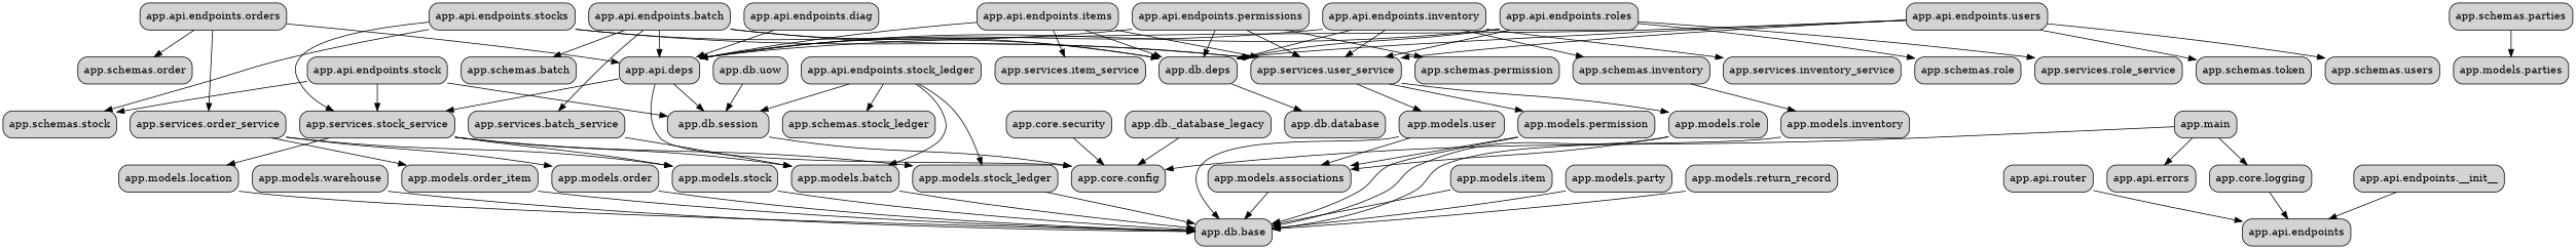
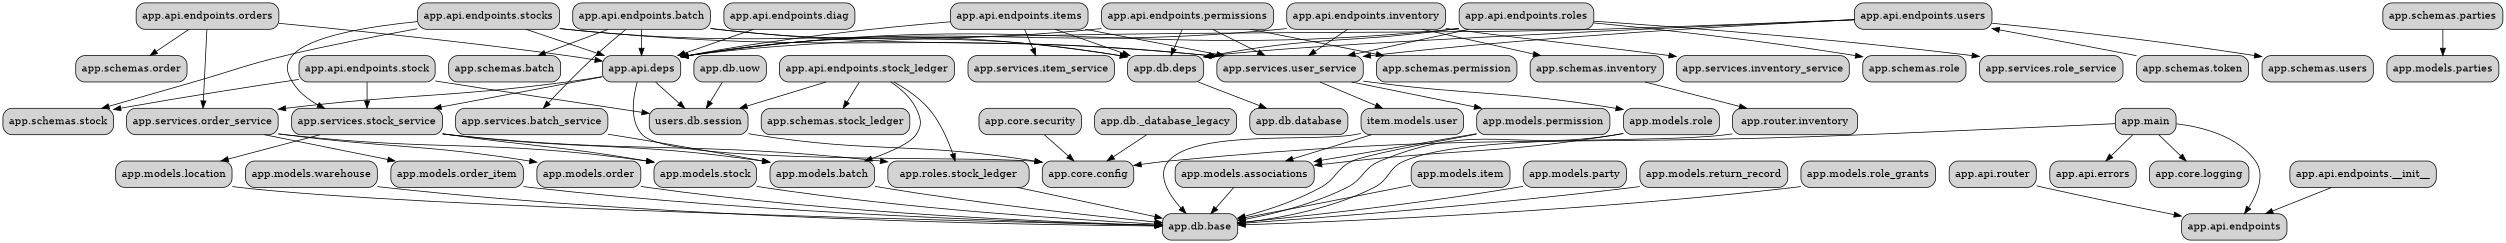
  digraph {
    node [fillcolor=lightgrey shape=box style="rounded,filled"]
    "app.api.deps"
    "app.core.config"
-   "app.db.session"
+   "app.db.session" [label="users.db.session"]
    "app.services.order_service"
    "app.services.stock_service"
    "app.models.order"
    "app.models.order_item"
    "app.models.stock"
    "app.models.batch"
-   "app.models.stock_ledger"
+   "app.models.stock_ledger" [label="app.roles.stock_ledger"]
    "app.models.location"
    "app.db.base"
    "app.api.endpoints.__init__"
    "app.api.endpoints"
    "app.api.endpoints.batch"
    "app.db.deps"
    "app.schemas.batch"
    "app.services.batch_service"
    "app.services.user_service"
    "app.db.database"
    "app.models.permission"
    "app.models.role"
-   "app.models.user"
+   "app.models.user" [label="item.models.user"]
    "app.models.associations"
    "app.api.endpoints.diag"
    "app.api.endpoints.inventory"
    "app.schemas.inventory"
    "app.services.inventory_service"
-   "app.models.inventory"
+   "app.models.inventory" [label="app.router.inventory"]
    "app.api.endpoints.items"
    "app.services.item_service"
    "app.api.endpoints.orders"
    "app.schemas.order"
    "app.api.endpoints.permissions"
    "app.schemas.permission"
    "app.api.endpoints.roles"
    "app.schemas.role"
    "app.services.role_service"
    "app.api.endpoints.stock"
    "app.schemas.stock"
    "app.api.endpoints.stock_ledger"
    "app.schemas.stock_ledger"
    "app.api.endpoints.stocks"
    "app.api.endpoints.users"
    "app.schemas.token"
    "app.schemas.users"
    "app.api.router"
    "app.core.security"
    "app.db._database_legacy"
    "app.db.uow"
    "app.main"
    "app.api.errors"
    "app.core.logging"
    "app.models.item"
    "app.models.party"
    "app.models.return_record"
+   "app.models.role_grants"
    "app.models.warehouse"
    "app.schemas.parties"
    "app.models.parties"
    "app.api.deps" -> "app.core.config"
    "app.api.deps" -> "app.db.session"
+   "app.api.deps" -> "app.services.order_service"
    "app.api.deps" -> "app.services.stock_service"
    "app.db.session" -> "app.core.config"
    "app.services.order_service" -> "app.models.order"
    "app.services.order_service" -> "app.models.order_item"
    "app.services.order_service" -> "app.models.stock"
    "app.services.stock_service" -> "app.models.stock"
    "app.services.stock_service" -> "app.models.batch"
    "app.services.stock_service" -> "app.models.stock_ledger"
    "app.services.stock_service" -> "app.models.location"
    "app.models.order" -> "app.db.base"
    "app.models.order_item" -> "app.db.base"
    "app.models.stock" -> "app.db.base"
    "app.models.batch" -> "app.db.base"
    "app.models.stock_ledger" -> "app.db.base"
    "app.models.location" -> "app.db.base"
    "app.api.endpoints.__init__" -> "app.api.endpoints"
    "app.api.endpoints.batch" -> "app.api.deps"
    "app.api.endpoints.batch" -> "app.db.deps"
    "app.api.endpoints.batch" -> "app.schemas.batch"
    "app.api.endpoints.batch" -> "app.services.batch_service"
    "app.api.endpoints.batch" -> "app.services.user_service"
    "app.db.deps" -> "app.db.database"
    "app.services.batch_service" -> "app.models.batch"
    "app.services.user_service" -> "app.models.permission"
    "app.services.user_service" -> "app.models.role"
    "app.services.user_service" -> "app.models.user"
    "app.models.permission" -> "app.db.base"
    "app.models.permission" -> "app.models.associations"
    "app.models.role" -> "app.db.base"
    "app.models.role" -> "app.models.associations"
    "app.models.user" -> "app.db.base"
    "app.models.user" -> "app.models.associations"
    "app.models.associations" -> "app.db.base"
    "app.api.endpoints.diag" -> "app.api.deps"
    "app.api.endpoints.inventory" -> "app.api.deps"
-   "app.api.endpoints.inventory" -> "app.db.deps"
    "app.api.endpoints.inventory" -> "app.services.user_service"
    "app.api.endpoints.inventory" -> "app.schemas.inventory"
    "app.api.endpoints.inventory" -> "app.services.inventory_service"
    "app.schemas.inventory" -> "app.models.inventory"
    "app.models.inventory" -> "app.db.base"
    "app.api.endpoints.items" -> "app.api.deps"
    "app.api.endpoints.items" -> "app.db.deps"
    "app.api.endpoints.items" -> "app.services.user_service"
    "app.api.endpoints.items" -> "app.services.item_service"
    "app.api.endpoints.orders" -> "app.api.deps"
    "app.api.endpoints.orders" -> "app.services.order_service"
    "app.api.endpoints.orders" -> "app.schemas.order"
    "app.api.endpoints.permissions" -> "app.api.deps"
    "app.api.endpoints.permissions" -> "app.db.deps"
    "app.api.endpoints.permissions" -> "app.services.user_service"
    "app.api.endpoints.permissions" -> "app.schemas.permission"
    "app.api.endpoints.roles" -> "app.api.deps"
    "app.api.endpoints.roles" -> "app.db.deps"
    "app.api.endpoints.roles" -> "app.services.user_service"
    "app.api.endpoints.roles" -> "app.schemas.role"
    "app.api.endpoints.roles" -> "app.services.role_service"
    "app.api.endpoints.stock" -> "app.db.session"
    "app.api.endpoints.stock" -> "app.services.stock_service"
    "app.api.endpoints.stock" -> "app.schemas.stock"
    "app.api.endpoints.stock_ledger" -> "app.db.session"
    "app.api.endpoints.stock_ledger" -> "app.models.batch"
    "app.api.endpoints.stock_ledger" -> "app.models.stock_ledger"
    "app.api.endpoints.stock_ledger" -> "app.schemas.stock_ledger"
+   "app.api.endpoints.stocks" -> "app.api.deps"
    "app.api.endpoints.stocks" -> "app.services.stock_service"
    "app.api.endpoints.stocks" -> "app.db.deps"
    "app.api.endpoints.stocks" -> "app.services.user_service"
    "app.api.endpoints.stocks" -> "app.schemas.stock"
    "app.api.endpoints.users" -> "app.api.deps"
    "app.api.endpoints.users" -> "app.db.deps"
    "app.api.endpoints.users" -> "app.services.user_service"
-   "app.api.endpoints.users" -> "app.schemas.token"
+   "app.schemas.token" -> "app.api.endpoints.users"
    "app.api.endpoints.users" -> "app.schemas.users"
    "app.api.router" -> "app.api.endpoints"
    "app.core.security" -> "app.core.config"
    "app.db._database_legacy" -> "app.core.config"
    "app.db.uow" -> "app.db.session"
    "app.main" -> "app.core.config"
-   "app.core.logging" -> "app.api.endpoints"
+   "app.main" -> "app.api.endpoints"
    "app.main" -> "app.api.errors"
    "app.main" -> "app.core.logging"
    "app.models.item" -> "app.db.base"
    "app.models.party" -> "app.db.base"
    "app.models.return_record" -> "app.db.base"
+   "app.models.role_grants" -> "app.db.base"
    "app.models.warehouse" -> "app.db.base"
    "app.schemas.parties" -> "app.models.parties"
  }
